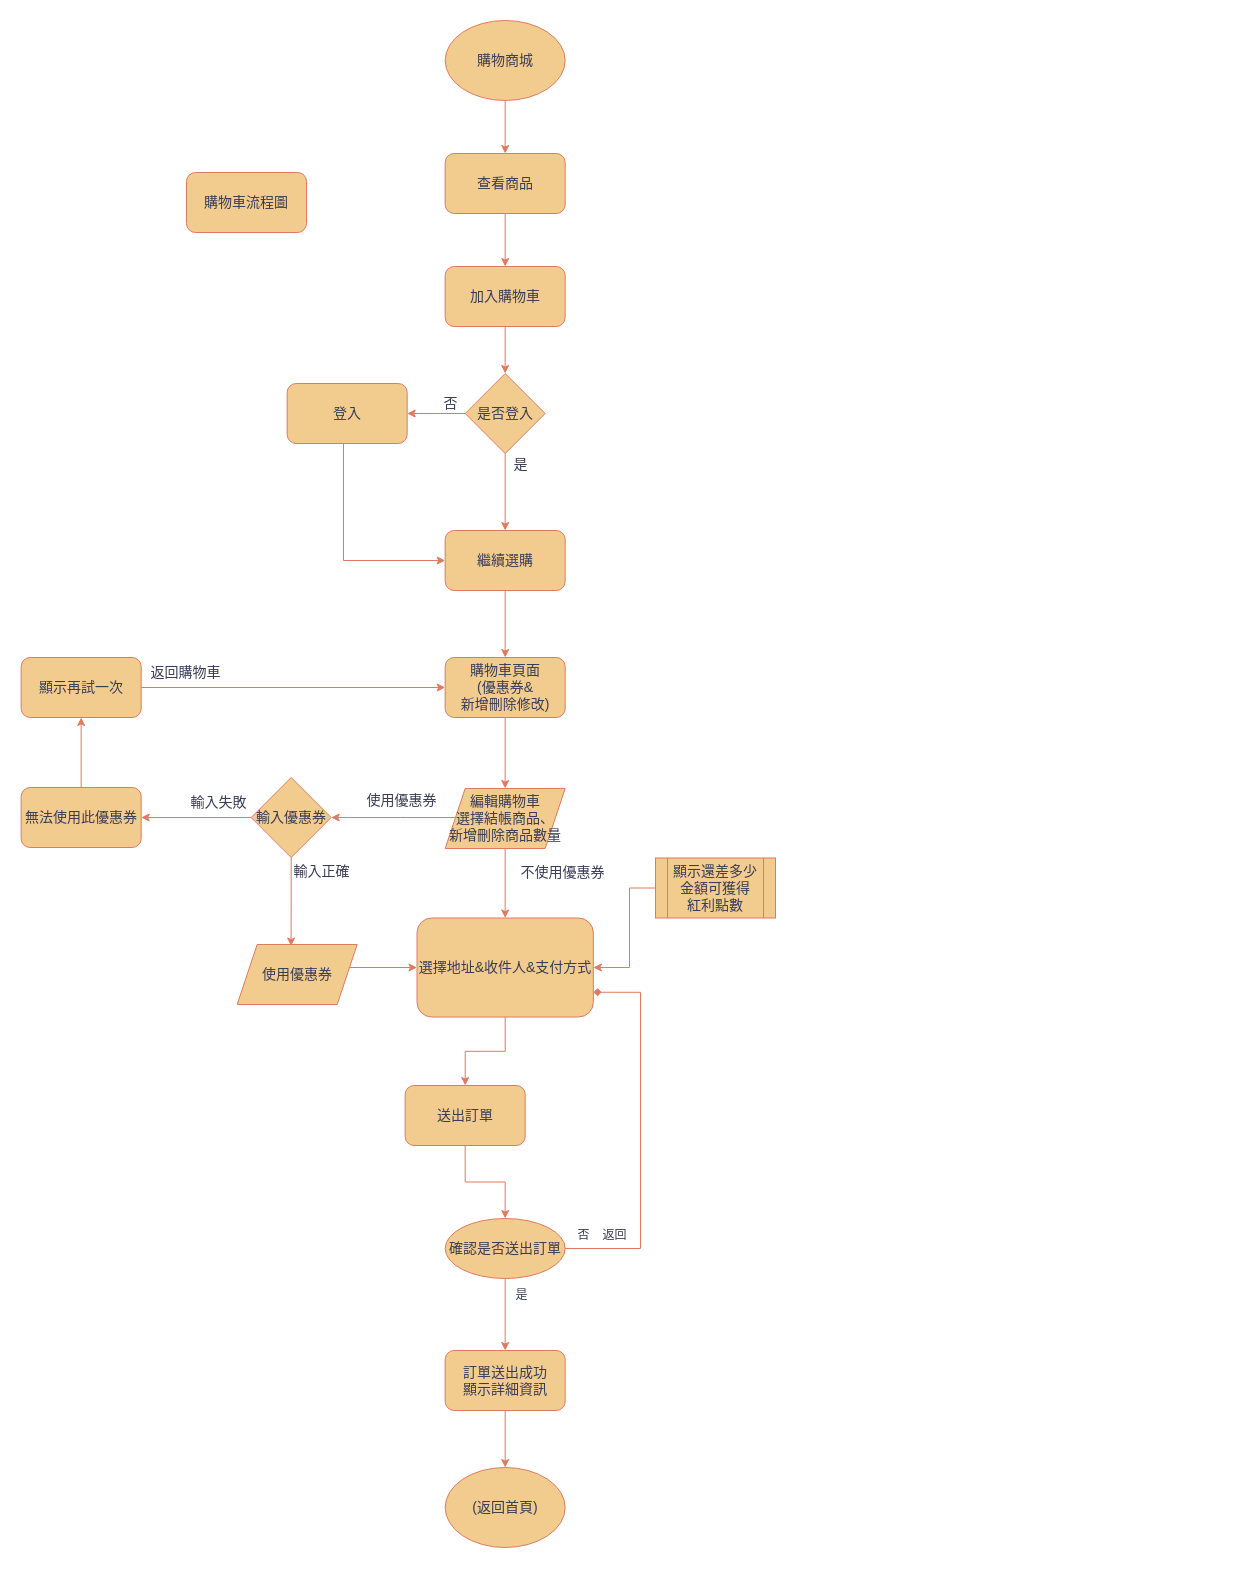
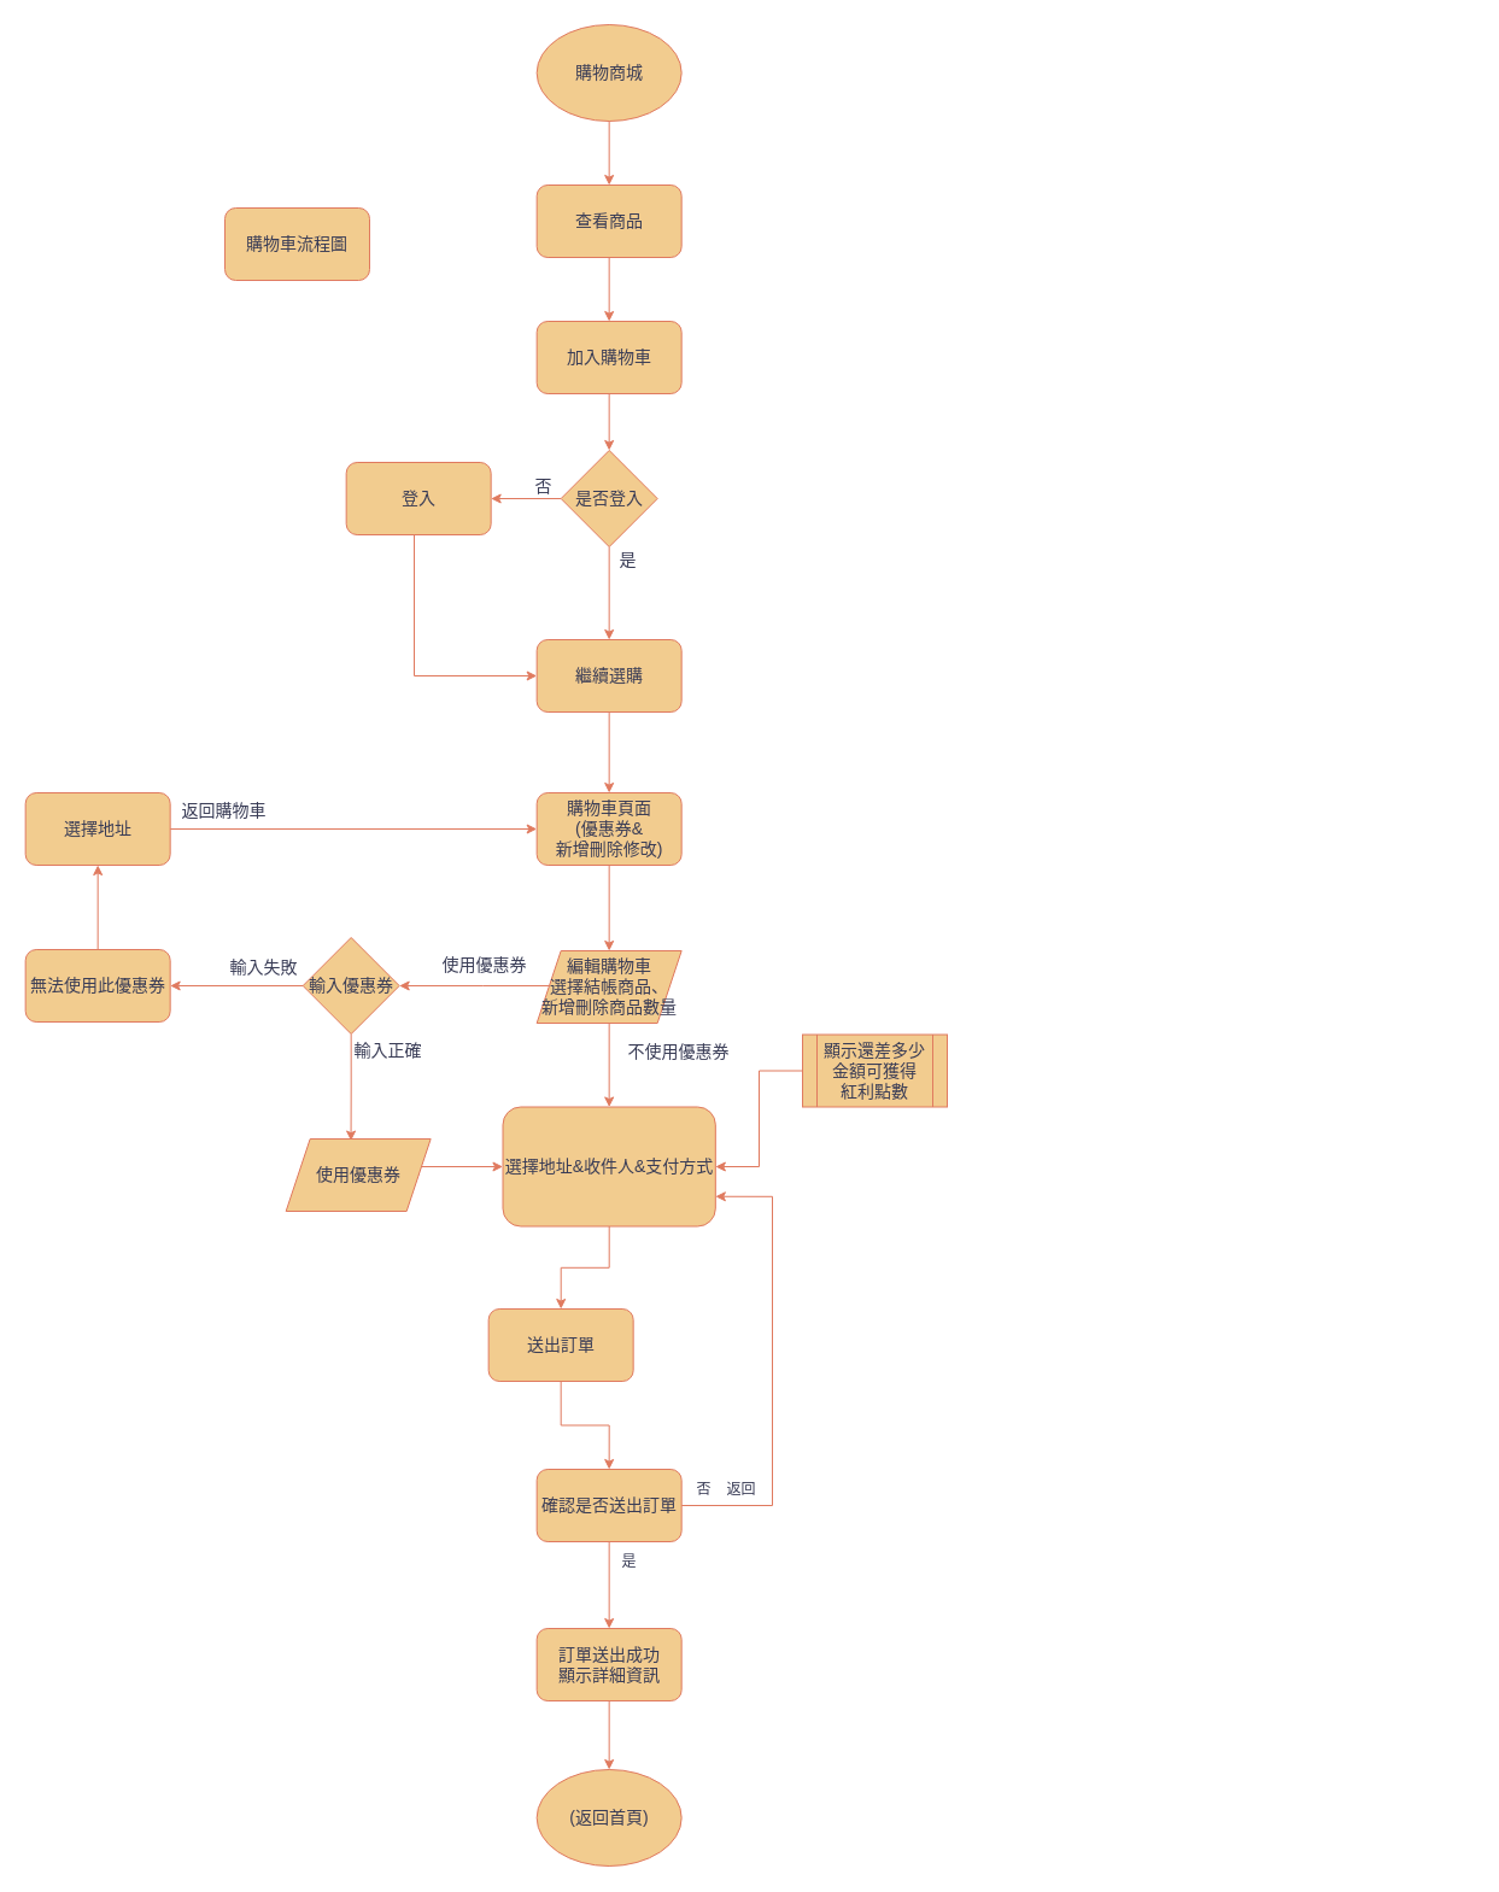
  <mxCell id="0" />
  <mxCell id="1" parent="0" />
  <mxCell id="2" style="edgeStyle=orthogonalEdgeStyle;rounded=1;orthogonalLoop=1;jettySize=auto;html=1;exitX=1;exitY=0.5;exitDx=0;exitDy=0;entryX=1;entryY=0.5;entryDx=0;entryDy=0;labelBackgroundColor=none;strokeColor=#E07A5F;fontColor=default;" parent="1" edge="1"><mxGeometry relative="1" as="geometry"><mxPoint x="1040" y="720" as="targetPoint" /><Array as="points"><mxPoint x="1221" y="1190" /><mxPoint x="1221" y="720" /></Array></mxGeometry></mxCell>
  <mxCell id="3" style="edgeStyle=orthogonalEdgeStyle;rounded=1;orthogonalLoop=1;jettySize=auto;html=1;exitX=1;exitY=0.5;exitDx=0;exitDy=0;entryX=1;entryY=0.5;entryDx=0;entryDy=0;labelBackgroundColor=none;strokeColor=#E07A5F;fontColor=default;" parent="1" edge="1"><mxGeometry relative="1" as="geometry"><mxPoint x="784.667" y="314" as="targetPoint" /><Array as="points"><mxPoint x="965.667" y="784" /><mxPoint x="965.667" y="314" /></Array></mxGeometry></mxCell>
  <mxCell id="4" style="edgeStyle=orthogonalEdgeStyle;rounded=0;orthogonalLoop=1;jettySize=auto;html=1;exitX=0.5;exitY=1;exitDx=0;exitDy=0;entryX=0.5;entryY=0;entryDx=0;entryDy=0;labelBackgroundColor=none;strokeColor=#E07A5F;fontColor=default;fontSize=14;" parent="1" source="5" target="7" edge="1"><mxGeometry relative="1" as="geometry" /></mxCell>
  <mxCell id="5" value="購物商城" style="ellipse;whiteSpace=wrap;html=1;fillColor=#F2CC8F;strokeColor=#E07A5F;labelBackgroundColor=none;fontColor=#393C56;fontSize=14;" parent="1" vertex="1"><mxGeometry x="444.667" y="20" width="120" height="80" as="geometry" /></mxCell>
  <mxCell id="6" style="edgeStyle=orthogonalEdgeStyle;rounded=0;orthogonalLoop=1;jettySize=auto;html=1;exitX=0.5;exitY=1;exitDx=0;exitDy=0;entryX=0.5;entryY=0;entryDx=0;entryDy=0;labelBackgroundColor=none;strokeColor=#E07A5F;fontColor=default;fontSize=14;" parent="1" source="7" target="43" edge="1"><mxGeometry relative="1" as="geometry"><mxPoint x="502.667" y="249" as="targetPoint" /></mxGeometry></mxCell>
  <mxCell id="7" value="查看商品" style="rounded=1;whiteSpace=wrap;html=1;fillColor=#F2CC8F;strokeColor=#E07A5F;labelBackgroundColor=none;fontColor=#393C56;fontSize=14;" parent="1" vertex="1"><mxGeometry x="444.667" y="153" width="120" height="60" as="geometry" /></mxCell>
  <mxCell id="8" style="edgeStyle=orthogonalEdgeStyle;rounded=0;orthogonalLoop=1;jettySize=auto;html=1;entryX=0;entryY=0.5;entryDx=0;entryDy=0;labelBackgroundColor=none;strokeColor=#E07A5F;fontColor=default;fontSize=14;" parent="1" source="9" target="11" edge="1"><mxGeometry relative="1" as="geometry"><Array as="points"><mxPoint x="343" y="560" /></Array></mxGeometry></mxCell>
  <mxCell id="9" value="登入" style="rounded=1;whiteSpace=wrap;html=1;fillColor=#F2CC8F;strokeColor=#E07A5F;labelBackgroundColor=none;fontColor=#393C56;fontSize=14;" parent="1" vertex="1"><mxGeometry x="286.667" y="383" width="120" height="60" as="geometry" /></mxCell>
  <mxCell id="10" style="edgeStyle=orthogonalEdgeStyle;rounded=0;orthogonalLoop=1;jettySize=auto;html=1;exitX=0.5;exitY=1;exitDx=0;exitDy=0;entryX=0.5;entryY=0;entryDx=0;entryDy=0;labelBackgroundColor=none;strokeColor=#E07A5F;fontColor=default;fontSize=14;" parent="1" source="11" target="13" edge="1"><mxGeometry relative="1" as="geometry"><mxPoint x="504.667" y="595" as="sourcePoint" /></mxGeometry></mxCell>
  <mxCell id="11" value="繼續選購" style="rounded=1;whiteSpace=wrap;html=1;fillColor=#F2CC8F;strokeColor=#E07A5F;labelBackgroundColor=none;fontColor=#393C56;fontSize=14;" parent="1" vertex="1"><mxGeometry x="444.667" y="530" width="120" height="60" as="geometry" /></mxCell>
  <mxCell id="12" style="edgeStyle=orthogonalEdgeStyle;rounded=0;orthogonalLoop=1;jettySize=auto;html=1;entryX=0.5;entryY=0;entryDx=0;entryDy=0;labelBackgroundColor=none;strokeColor=#E07A5F;fontColor=default;fontSize=14;" parent="1" source="13" target="37" edge="1"><mxGeometry relative="1" as="geometry"><mxPoint x="504.667" y="787" as="targetPoint" /></mxGeometry></mxCell>
  <mxCell id="13" value="購物車頁面&lt;br style=&quot;font-size: 14px;&quot;&gt;(優惠券&amp;amp;&lt;br style=&quot;font-size: 14px;&quot;&gt;新增刪除修改)" style="rounded=1;whiteSpace=wrap;html=1;fillColor=#F2CC8F;strokeColor=#E07A5F;labelBackgroundColor=none;fontColor=#393C56;fontSize=14;" parent="1" vertex="1"><mxGeometry x="444.667" y="657" width="120" height="60" as="geometry" /></mxCell>
  <mxCell id="14" value="" style="edgeStyle=orthogonalEdgeStyle;rounded=0;orthogonalLoop=1;jettySize=auto;html=1;strokeColor=#E07A5F;fontColor=#393C56;fillColor=#F2CC8F;" edge="1" parent="1" source="15" target="48"><mxGeometry relative="1" as="geometry" /></mxCell>
  <mxCell id="15" value="選擇地址&amp;amp;收件人&amp;amp;支付方式" style="rounded=1;whiteSpace=wrap;html=1;fillColor=#F2CC8F;strokeColor=#E07A5F;labelBackgroundColor=none;fontColor=#393C56;fontSize=14;" parent="1" vertex="1"><mxGeometry x="416.5" y="917.5" width="176.33" height="99" as="geometry" /></mxCell>
  <mxCell id="16" style="edgeStyle=orthogonalEdgeStyle;rounded=0;orthogonalLoop=1;jettySize=auto;html=1;exitX=0.5;exitY=1;exitDx=0;exitDy=0;entryX=0.5;entryY=0;entryDx=0;entryDy=0;labelBackgroundColor=none;strokeColor=#E07A5F;fontColor=default;fontSize=14;" parent="1" source="48" target="19" edge="1"><mxGeometry relative="1" as="geometry"><mxPoint x="504.667" y="1210" as="targetPoint" /><mxPoint x="504.667" y="1156" as="sourcePoint" /></mxGeometry></mxCell>
  <mxCell id="17" style="edgeStyle=orthogonalEdgeStyle;rounded=0;orthogonalLoop=1;jettySize=auto;html=1;entryX=0.5;entryY=0;entryDx=0;entryDy=0;strokeColor=#E07A5F;fontColor=#393C56;fillColor=#F2CC8F;" edge="1" parent="1" source="19" target="53"><mxGeometry relative="1" as="geometry" /></mxCell>
- <mxCell id="18" style="edgeStyle=orthogonalEdgeStyle;rounded=0;orthogonalLoop=1;jettySize=auto;html=1;entryX=1;entryY=0.75;entryDx=0;entryDy=0;strokeColor=#E07A5F;fontColor=#393C56;fillColor=#F2CC8F;endArrow=diamond;" edge="1" parent="1" source="19" target="15"><mxGeometry relative="1" as="geometry"><Array as="points"><mxPoint x="640" y="1248" /><mxPoint x="640" y="992" /></Array></mxGeometry></mxCell>
- <mxCell id="19" value="確認是否送出訂單" style="ellipse;whiteSpace=wrap;html=1;fillColor=#F2CC8F;strokeColor=#E07A5F;labelBackgroundColor=none;fontColor=#393C56;fontSize=14;" parent="1" vertex="1"><mxGeometry x="444.667" y="1218" width="120" height="60" as="geometry" /></mxCell>
+ <mxCell id="18" style="edgeStyle=orthogonalEdgeStyle;rounded=0;orthogonalLoop=1;jettySize=auto;html=1;entryX=1;entryY=0.75;entryDx=0;entryDy=0;strokeColor=#E07A5F;fontColor=#393C56;fillColor=#F2CC8F;" edge="1" parent="1" source="19" target="15"><mxGeometry relative="1" as="geometry"><Array as="points"><mxPoint x="640" y="1248" /><mxPoint x="640" y="992" /></Array></mxGeometry></mxCell>
+ <mxCell id="19" value="確認是否送出訂單" style="rounded=1;whiteSpace=wrap;html=1;fillColor=#F2CC8F;strokeColor=#E07A5F;labelBackgroundColor=none;fontColor=#393C56;fontSize=14;" parent="1" vertex="1"><mxGeometry x="444.667" y="1218" width="120" height="60" as="geometry" /></mxCell>
  <mxCell id="20" value="(返回首頁)" style="ellipse;whiteSpace=wrap;html=1;fillColor=#F2CC8F;strokeColor=#E07A5F;labelBackgroundColor=none;fontColor=#393C56;fontSize=14;" parent="1" vertex="1"><mxGeometry x="444.667" y="1467" width="120" height="80" as="geometry" /></mxCell>
  <mxCell id="21" value="購物車流程圖" style="rounded=1;whiteSpace=wrap;html=1;fillColor=#F2CC8F;strokeColor=#E07A5F;labelBackgroundColor=none;fontColor=#393C56;fontSize=14;" parent="1" vertex="1"><mxGeometry x="185.997" y="172" width="120" height="60" as="geometry" /></mxCell>
  <mxCell id="22" style="edgeStyle=orthogonalEdgeStyle;rounded=0;orthogonalLoop=1;jettySize=auto;html=1;entryX=0.5;entryY=1;entryDx=0;entryDy=0;labelBackgroundColor=none;strokeColor=#E07A5F;fontColor=default;fontSize=14;" parent="1" source="23" target="25" edge="1"><mxGeometry relative="1" as="geometry" /></mxCell>
  <mxCell id="23" value="無法使用此優惠券" style="rounded=1;whiteSpace=wrap;html=1;fillColor=#F2CC8F;strokeColor=#E07A5F;labelBackgroundColor=none;fontColor=#393C56;fontSize=14;" parent="1" vertex="1"><mxGeometry x="20.667" y="787" width="120" height="60" as="geometry" /></mxCell>
  <mxCell id="24" style="edgeStyle=orthogonalEdgeStyle;rounded=0;orthogonalLoop=1;jettySize=auto;html=1;entryX=0;entryY=0.5;entryDx=0;entryDy=0;strokeColor=#E07A5F;fontColor=default;fillColor=#F2CC8F;fontSize=14;labelBackgroundColor=none;" parent="1" source="25" target="13" edge="1"><mxGeometry relative="1" as="geometry" /></mxCell>
- <mxCell id="25" value="顯示再試一次" style="rounded=1;whiteSpace=wrap;html=1;fillColor=#F2CC8F;strokeColor=#E07A5F;labelBackgroundColor=none;fontColor=#393C56;fontSize=14;" parent="1" vertex="1"><mxGeometry x="20.667" y="657" width="120" height="60" as="geometry" /></mxCell>
+ <mxCell id="25" value="選擇地址" style="rounded=1;whiteSpace=wrap;html=1;fillColor=#F2CC8F;strokeColor=#E07A5F;labelBackgroundColor=none;fontColor=#393C56;fontSize=14;" parent="1" vertex="1"><mxGeometry x="20.667" y="657" width="120" height="60" as="geometry" /></mxCell>
  <mxCell id="26" style="edgeStyle=orthogonalEdgeStyle;rounded=0;orthogonalLoop=1;jettySize=auto;html=1;entryX=1;entryY=0.5;entryDx=0;entryDy=0;labelBackgroundColor=none;strokeColor=#E07A5F;fontColor=default;fontSize=14;" parent="1" source="28" target="23" edge="1"><mxGeometry relative="1" as="geometry" /></mxCell>
  <mxCell id="27" style="edgeStyle=orthogonalEdgeStyle;rounded=0;orthogonalLoop=1;jettySize=auto;html=1;exitX=0.5;exitY=1;exitDx=0;exitDy=0;entryX=0.449;entryY=0.026;entryDx=0;entryDy=0;labelBackgroundColor=none;strokeColor=#E07A5F;fontColor=default;fontSize=14;entryPerimeter=0;" parent="1" source="28" target="38" edge="1"><mxGeometry relative="1" as="geometry"><mxPoint x="290.667" y="937" as="targetPoint" /></mxGeometry></mxCell>
  <mxCell id="28" value="輸入優惠券" style="rhombus;whiteSpace=wrap;html=1;labelBackgroundColor=none;fillColor=#F2CC8F;strokeColor=#E07A5F;fontColor=#393C56;fontSize=14;" parent="1" vertex="1"><mxGeometry x="250.667" y="777" width="80" height="80" as="geometry" /></mxCell>
  <mxCell id="29" style="edgeStyle=orthogonalEdgeStyle;rounded=0;orthogonalLoop=1;jettySize=auto;html=1;entryX=0;entryY=0.5;entryDx=0;entryDy=0;labelBackgroundColor=none;strokeColor=#E07A5F;fontColor=default;fontSize=14;exitX=1;exitY=0.5;exitDx=0;exitDy=0;" parent="1" source="38" target="15" edge="1"><mxGeometry relative="1" as="geometry"><mxPoint x="350.667" y="967" as="sourcePoint" /><Array as="points"><mxPoint x="346.667" y="967" /></Array></mxGeometry></mxCell>
  <mxCell id="30" value="不使用優惠券" style="text;html=1;align=center;verticalAlign=middle;resizable=0;points=[];autosize=1;strokeColor=none;fillColor=none;fontColor=#393C56;fontSize=14;labelBackgroundColor=none;" parent="1" vertex="1"><mxGeometry x="510.667" y="857" width="102" height="29" as="geometry" /></mxCell>
  <mxCell id="31" value="使用優惠券" style="text;html=1;align=center;verticalAlign=middle;resizable=0;points=[];autosize=1;strokeColor=none;fillColor=none;fontColor=#393C56;fontSize=14;labelBackgroundColor=none;" parent="1" vertex="1"><mxGeometry x="356.667" y="785" width="88" height="29" as="geometry" /></mxCell>
  <mxCell id="32" value="返回購物車" style="text;html=1;align=center;verticalAlign=middle;resizable=0;points=[];autosize=1;strokeColor=none;fillColor=none;fontColor=#393C56;fontSize=14;labelBackgroundColor=none;" parent="1" vertex="1"><mxGeometry x="140.667" y="657" width="88" height="29" as="geometry" /></mxCell>
  <mxCell id="33" value="輸入正確" style="text;html=1;align=center;verticalAlign=middle;resizable=0;points=[];autosize=1;strokeColor=none;fillColor=none;fontColor=#393C56;fontSize=14;labelBackgroundColor=none;" parent="1" vertex="1"><mxGeometry x="283.667" y="856" width="74" height="29" as="geometry" /></mxCell>
  <mxCell id="34" value="輸入失敗" style="text;html=1;align=center;verticalAlign=middle;resizable=0;points=[];autosize=1;strokeColor=none;fillColor=none;fontColor=#393C56;fontSize=14;labelBackgroundColor=none;" parent="1" vertex="1"><mxGeometry x="180.667" y="787" width="74" height="29" as="geometry" /></mxCell>
  <mxCell id="35" style="edgeStyle=orthogonalEdgeStyle;rounded=0;orthogonalLoop=1;jettySize=auto;html=1;entryX=0.5;entryY=0;entryDx=0;entryDy=0;strokeColor=#E07A5F;fontColor=default;fillColor=#F2CC8F;fontSize=14;labelBackgroundColor=none;" parent="1" source="37" target="15" edge="1"><mxGeometry relative="1" as="geometry" /></mxCell>
  <mxCell id="36" style="edgeStyle=orthogonalEdgeStyle;rounded=0;orthogonalLoop=1;jettySize=auto;html=1;entryX=1;entryY=0.5;entryDx=0;entryDy=0;strokeColor=#E07A5F;fontColor=default;fillColor=#F2CC8F;fontSize=14;labelBackgroundColor=none;" parent="1" source="37" target="28" edge="1"><mxGeometry relative="1" as="geometry"><Array as="points"><mxPoint x="399.667" y="817" /><mxPoint x="399.667" y="817" /></Array></mxGeometry></mxCell>
  <mxCell id="37" value="編輯購物車&lt;br style=&quot;border-color: var(--border-color); font-size: 14px;&quot;&gt;&lt;span style=&quot;font-size: 14px;&quot;&gt;選擇結帳商品、&lt;/span&gt;&lt;br style=&quot;border-color: var(--border-color); font-size: 14px;&quot;&gt;&lt;span style=&quot;font-size: 14px;&quot;&gt;新增刪除商品數量&lt;/span&gt;" style="shape=parallelogram;perimeter=parallelogramPerimeter;whiteSpace=wrap;html=1;fixedSize=1;strokeColor=#E07A5F;fontColor=#393C56;fillColor=#F2CC8F;fontSize=14;labelBackgroundColor=none;" parent="1" vertex="1"><mxGeometry x="444.667" y="788" width="120" height="60" as="geometry" /></mxCell>
  <mxCell id="38" value="使用優惠券" style="shape=parallelogram;perimeter=parallelogramPerimeter;whiteSpace=wrap;html=1;fixedSize=1;strokeColor=#E07A5F;fontColor=#393C56;fillColor=#F2CC8F;fontSize=14;labelBackgroundColor=none;" parent="1" vertex="1"><mxGeometry x="236.667" y="944" width="120" height="60" as="geometry" /></mxCell>
  <mxCell id="39" style="edgeStyle=orthogonalEdgeStyle;rounded=0;orthogonalLoop=1;jettySize=auto;html=1;entryX=1;entryY=0.5;entryDx=0;entryDy=0;labelBackgroundColor=none;strokeColor=#E07A5F;fontColor=default;fontSize=14;" parent="1" source="41" target="9" edge="1"><mxGeometry relative="1" as="geometry" /></mxCell>
  <mxCell id="40" style="edgeStyle=orthogonalEdgeStyle;rounded=0;orthogonalLoop=1;jettySize=auto;html=1;entryX=0.5;entryY=0;entryDx=0;entryDy=0;labelBackgroundColor=none;strokeColor=#E07A5F;fontColor=default;fontSize=14;" parent="1" source="41" target="11" edge="1"><mxGeometry relative="1" as="geometry" /></mxCell>
  <mxCell id="41" value="是否登入" style="rhombus;whiteSpace=wrap;html=1;labelBackgroundColor=none;fillColor=#F2CC8F;strokeColor=#E07A5F;fontColor=#393C56;fontSize=14;" parent="1" vertex="1"><mxGeometry x="464.667" y="373" width="80" height="80" as="geometry" /></mxCell>
  <mxCell id="42" style="edgeStyle=orthogonalEdgeStyle;rounded=0;orthogonalLoop=1;jettySize=auto;html=1;entryX=0.5;entryY=0;entryDx=0;entryDy=0;labelBackgroundColor=none;strokeColor=#E07A5F;fontColor=default;fontSize=14;" parent="1" source="43" target="41" edge="1"><mxGeometry relative="1" as="geometry" /></mxCell>
  <mxCell id="43" value="加入購物車" style="rounded=1;whiteSpace=wrap;html=1;fillColor=#F2CC8F;strokeColor=#E07A5F;labelBackgroundColor=none;fontColor=#393C56;fontSize=14;" parent="1" vertex="1"><mxGeometry x="444.667" y="266" width="120" height="60" as="geometry" /></mxCell>
  <mxCell id="44" value="否" style="text;html=1;align=center;verticalAlign=middle;resizable=0;points=[];autosize=1;strokeColor=none;fillColor=none;labelBackgroundColor=none;fontColor=#393C56;fontSize=14;" parent="1" vertex="1"><mxGeometry x="434.34" y="388" width="32" height="29" as="geometry" /></mxCell>
  <mxCell id="45" value="是" style="text;html=1;align=center;verticalAlign=middle;resizable=0;points=[];autosize=1;strokeColor=none;fillColor=none;fontColor=#393C56;fontSize=14;labelBackgroundColor=none;" parent="1" vertex="1"><mxGeometry x="504" y="449" width="32" height="29" as="geometry" /></mxCell>
  <mxCell id="46" style="edgeStyle=orthogonalEdgeStyle;rounded=0;orthogonalLoop=1;jettySize=auto;html=1;entryX=1;entryY=0.5;entryDx=0;entryDy=0;strokeColor=#E07A5F;fontColor=default;fillColor=#F2CC8F;fontSize=14;labelBackgroundColor=none;" parent="1" source="47" target="15" edge="1"><mxGeometry relative="1" as="geometry"><Array as="points"><mxPoint x="629" y="888" /><mxPoint x="629" y="967" /></Array></mxGeometry></mxCell>
- <mxCell id="47" value="顯示還差多少金額可獲得&lt;br&gt;紅利點數" style="shape=process;whiteSpace=wrap;html=1;backgroundOutline=1;strokeColor=#E07A5F;fontColor=#393C56;fillColor=#F2CC8F;fontSize=14;labelBackgroundColor=none;" parent="1" vertex="1"><mxGeometry x="655" y="857.5" width="120" height="60" as="geometry" /></mxCell>
+ <mxCell id="47" value="顯示還差多少金額可獲得&lt;br&gt;紅利點數" style="shape=process;whiteSpace=wrap;html=1;backgroundOutline=1;strokeColor=#E07A5F;fontColor=#393C56;fillColor=#F2CC8F;fontSize=14;labelBackgroundColor=none;" parent="1" vertex="1"><mxGeometry x="665" y="857.5" width="120" height="60" as="geometry" /></mxCell>
  <mxCell id="48" value="送出訂單" style="rounded=1;whiteSpace=wrap;html=1;fillColor=#F2CC8F;strokeColor=#E07A5F;labelBackgroundColor=none;fontColor=#393C56;fontSize=14;" vertex="1" parent="1"><mxGeometry x="404.667" y="1085" width="120" height="60" as="geometry" /></mxCell>
  <mxCell id="49" value="否" style="text;html=1;align=center;verticalAlign=middle;resizable=0;points=[];autosize=1;strokeColor=none;fillColor=none;fontColor=#393C56;" vertex="1" parent="1"><mxGeometry x="568" y="1222" width="30" height="26" as="geometry" /></mxCell>
  <mxCell id="50" value="返回" style="text;html=1;align=center;verticalAlign=middle;resizable=0;points=[];autosize=1;strokeColor=none;fillColor=none;fontColor=#393C56;" vertex="1" parent="1"><mxGeometry x="592.83" y="1222" width="42" height="26" as="geometry" /></mxCell>
  <mxCell id="51" value="是" style="text;html=1;align=center;verticalAlign=middle;resizable=0;points=[];autosize=1;strokeColor=none;fillColor=none;fontColor=#393C56;" vertex="1" parent="1"><mxGeometry x="506" y="1282" width="30" height="26" as="geometry" /></mxCell>
  <mxCell id="52" style="edgeStyle=orthogonalEdgeStyle;rounded=0;orthogonalLoop=1;jettySize=auto;html=1;entryX=0.5;entryY=0;entryDx=0;entryDy=0;strokeColor=#E07A5F;fontColor=#393C56;fillColor=#F2CC8F;" edge="1" parent="1" source="53" target="20"><mxGeometry relative="1" as="geometry" /></mxCell>
  <mxCell id="53" value="訂單送出成功&lt;br&gt;顯示詳細資訊" style="rounded=1;whiteSpace=wrap;html=1;fillColor=#F2CC8F;strokeColor=#E07A5F;labelBackgroundColor=none;fontColor=#393C56;fontSize=14;" vertex="1" parent="1"><mxGeometry x="444.667" y="1350" width="120" height="60" as="geometry" /></mxCell>
